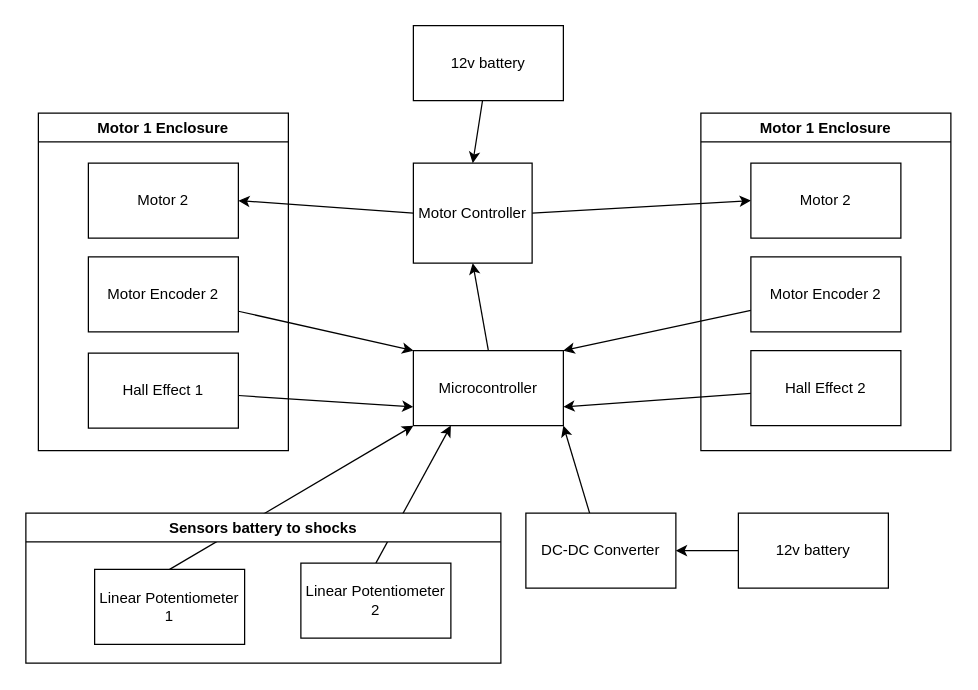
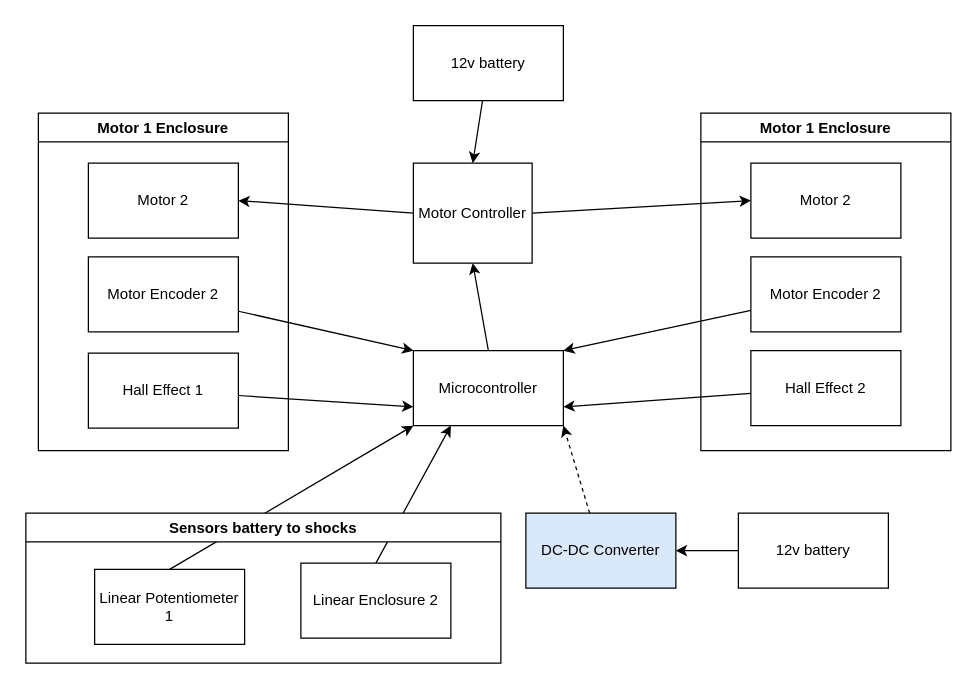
  <mxCell id="0" />
  <mxCell id="1" parent="0" />
  <mxCell id="2" style="edgeStyle=none;html=1;entryX=0.5;entryY=1;entryDx=0;entryDy=0;exitX=0.5;exitY=0;exitDx=0;exitDy=0;" edge="1" parent="1" source="25" target="24"><mxGeometry relative="1" as="geometry"><mxPoint x="390" y="425" as="sourcePoint" /><mxPoint x="390" y="210" as="targetPoint" /></mxGeometry></mxCell>
  <mxCell id="3" style="edgeStyle=none;html=1;entryX=1;entryY=0.5;entryDx=0;entryDy=0;exitX=0;exitY=0.5;exitDx=0;exitDy=0;" edge="1" parent="1" source="24" target="22"><mxGeometry relative="1" as="geometry"><mxPoint x="290" y="160" as="sourcePoint" /><mxPoint x="180" y="160" as="targetPoint" /></mxGeometry></mxCell>
  <mxCell id="4" style="edgeStyle=none;html=1;entryX=0;entryY=0.5;entryDx=0;entryDy=0;exitX=1;exitY=0.5;exitDx=0;exitDy=0;" edge="1" parent="1" source="24" target="17"><mxGeometry relative="1" as="geometry"><mxPoint x="490" y="160" as="sourcePoint" /><mxPoint x="590" y="160" as="targetPoint" /></mxGeometry></mxCell>
  <mxCell id="5" style="edgeStyle=none;html=1;entryX=0;entryY=1;entryDx=0;entryDy=0;exitX=0.5;exitY=0;exitDx=0;exitDy=0;" edge="1" parent="1" source="7" target="25"><mxGeometry relative="1" as="geometry"><mxPoint x="304" y="600" as="sourcePoint" /><mxPoint x="340" y="525" as="targetPoint" /></mxGeometry></mxCell>
  <mxCell id="6" style="edgeStyle=none;html=1;entryX=0.25;entryY=1;entryDx=0;entryDy=0;exitX=0.5;exitY=0;exitDx=0;exitDy=0;" edge="1" parent="1" source="8" target="25"><mxGeometry relative="1" as="geometry"><mxPoint x="482" y="600" as="sourcePoint" /><mxPoint x="440" y="525" as="targetPoint" /></mxGeometry></mxCell>
  <mxCell id="7" value="Linear Potentiometer 1" style="rounded=0;whiteSpace=wrap;html=1;" vertex="1" parent="1"><mxGeometry x="75" y="455" width="120" height="60" as="geometry" /></mxCell>
- <mxCell id="8" value="Linear Potentiometer 2" style="rounded=0;whiteSpace=wrap;html=1;" vertex="1" parent="1"><mxGeometry x="240" y="450" width="120" height="60" as="geometry" /></mxCell>
+ <mxCell id="8" value="Linear Enclosure 2" style="rounded=0;whiteSpace=wrap;html=1;" vertex="1" parent="1"><mxGeometry x="240" y="450" width="120" height="60" as="geometry" /></mxCell>
  <mxCell id="9" value="Sensors battery to shocks" style="swimlane;" vertex="1" parent="1"><mxGeometry x="20" y="410" width="380" height="120" as="geometry" /></mxCell>
- <mxCell id="10" style="edgeStyle=none;html=1;entryX=1;entryY=1;entryDx=0;entryDy=0;" edge="1" parent="1" source="11" target="25"><mxGeometry relative="1" as="geometry" /></mxCell>
- <mxCell id="11" value="DC-DC Converter" style="rounded=0;whiteSpace=wrap;html=1;" vertex="1" parent="1"><mxGeometry x="420" y="410" width="120" height="60" as="geometry" /></mxCell>
+ <mxCell id="10" style="edgeStyle=none;html=1;entryX=1;entryY=1;entryDx=0;entryDy=0;dashed=1;" edge="1" parent="1" source="11" target="25"><mxGeometry relative="1" as="geometry" /></mxCell>
+ <mxCell id="11" value="DC-DC Converter" style="rounded=0;whiteSpace=wrap;html=1;fillColor=#dae8fc;" vertex="1" parent="1"><mxGeometry x="420" y="410" width="120" height="60" as="geometry" /></mxCell>
  <mxCell id="12" style="edgeStyle=none;html=1;entryX=1;entryY=0.75;entryDx=0;entryDy=0;" edge="1" parent="1" source="16" target="25"><mxGeometry relative="1" as="geometry" /></mxCell>
  <mxCell id="13" style="edgeStyle=none;html=1;entryX=1;entryY=0;entryDx=0;entryDy=0;" edge="1" parent="1" source="15" target="25"><mxGeometry relative="1" as="geometry" /></mxCell>
  <mxCell id="14" value="Motor 1 Enclosure" style="swimlane;" vertex="1" parent="1"><mxGeometry x="560" y="90" width="200" height="270" as="geometry" /></mxCell>
  <mxCell id="15" value="Motor Encoder 2" style="rounded=0;whiteSpace=wrap;html=1;" vertex="1" parent="14"><mxGeometry x="40" y="115" width="120" height="60" as="geometry" /></mxCell>
  <mxCell id="16" value="Hall Effect 2" style="rounded=0;whiteSpace=wrap;html=1;" vertex="1" parent="14"><mxGeometry x="40" y="190" width="120" height="60" as="geometry" /></mxCell>
  <mxCell id="17" value="Motor 2" style="rounded=0;whiteSpace=wrap;html=1;" vertex="1" parent="14"><mxGeometry x="40" y="40" width="120" height="60" as="geometry" /></mxCell>
  <mxCell id="18" style="edgeStyle=none;html=1;entryX=0;entryY=0.75;entryDx=0;entryDy=0;" edge="1" parent="1" source="21" target="25"><mxGeometry relative="1" as="geometry" /></mxCell>
  <mxCell id="19" style="edgeStyle=none;html=1;entryX=0;entryY=0;entryDx=0;entryDy=0;" edge="1" parent="1" source="23" target="25"><mxGeometry relative="1" as="geometry" /></mxCell>
  <mxCell id="20" value="Motor 1 Enclosure" style="swimlane;" vertex="1" parent="1"><mxGeometry x="30" y="90" width="200" height="270" as="geometry" /></mxCell>
  <mxCell id="21" value="Hall Effect 1" style="rounded=0;whiteSpace=wrap;html=1;" vertex="1" parent="20"><mxGeometry x="40" y="192" width="120" height="60" as="geometry" /></mxCell>
  <mxCell id="22" value="Motor 2" style="rounded=0;whiteSpace=wrap;html=1;" vertex="1" parent="20"><mxGeometry x="40" y="40" width="120" height="60" as="geometry" /></mxCell>
  <mxCell id="23" value="Motor Encoder 2" style="rounded=0;whiteSpace=wrap;html=1;" vertex="1" parent="20"><mxGeometry x="40" y="115" width="120" height="60" as="geometry" /></mxCell>
  <mxCell id="24" value="Motor Controller" style="rounded=0;whiteSpace=wrap;html=1;" vertex="1" parent="1"><mxGeometry x="330" y="130" width="95" height="80" as="geometry" /></mxCell>
  <mxCell id="25" value="Microcontroller" style="rounded=0;whiteSpace=wrap;html=1;" vertex="1" parent="1"><mxGeometry x="330" y="280" width="120" height="60" as="geometry" /></mxCell>
  <mxCell id="26" style="edgeStyle=none;html=1;entryX=1;entryY=0.5;entryDx=0;entryDy=0;exitX=0;exitY=0.5;exitDx=0;exitDy=0;" edge="1" parent="1" source="27" target="11"><mxGeometry relative="1" as="geometry"><mxPoint x="580" y="440" as="sourcePoint" /></mxGeometry></mxCell>
  <mxCell id="27" value="12v battery" style="rounded=0;whiteSpace=wrap;html=1;" vertex="1" parent="1"><mxGeometry x="590" y="410" width="120" height="60" as="geometry" /></mxCell>
  <mxCell id="28" style="edgeStyle=none;html=1;entryX=0.5;entryY=0;entryDx=0;entryDy=0;" edge="1" parent="1" source="29" target="24"><mxGeometry relative="1" as="geometry" /></mxCell>
  <mxCell id="29" value="12v battery" style="rounded=0;whiteSpace=wrap;html=1;" vertex="1" parent="1"><mxGeometry x="330" y="20" width="120" height="60" as="geometry" /></mxCell>
